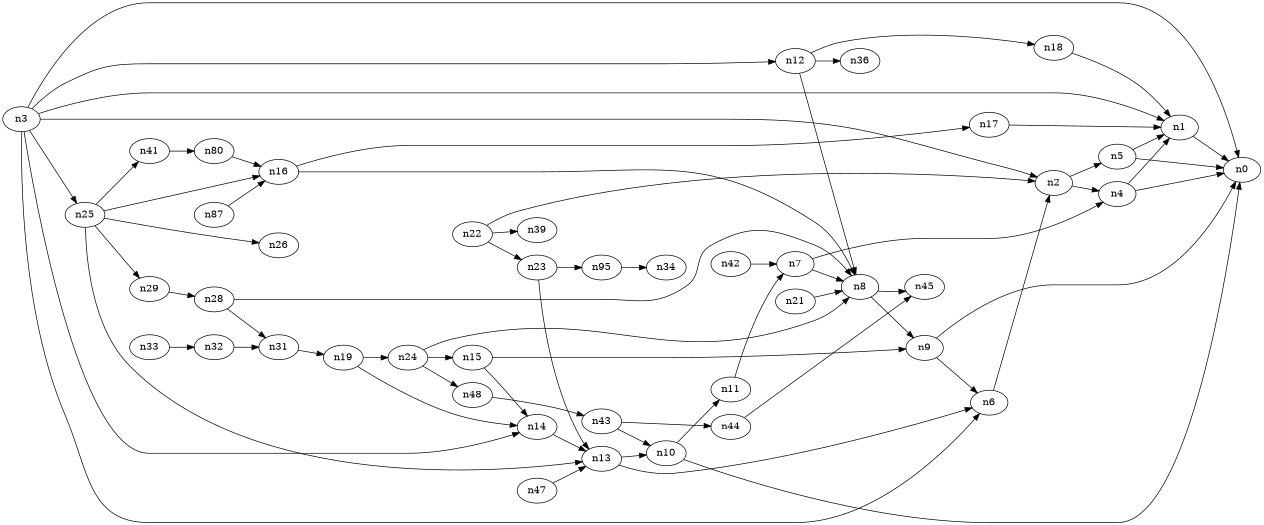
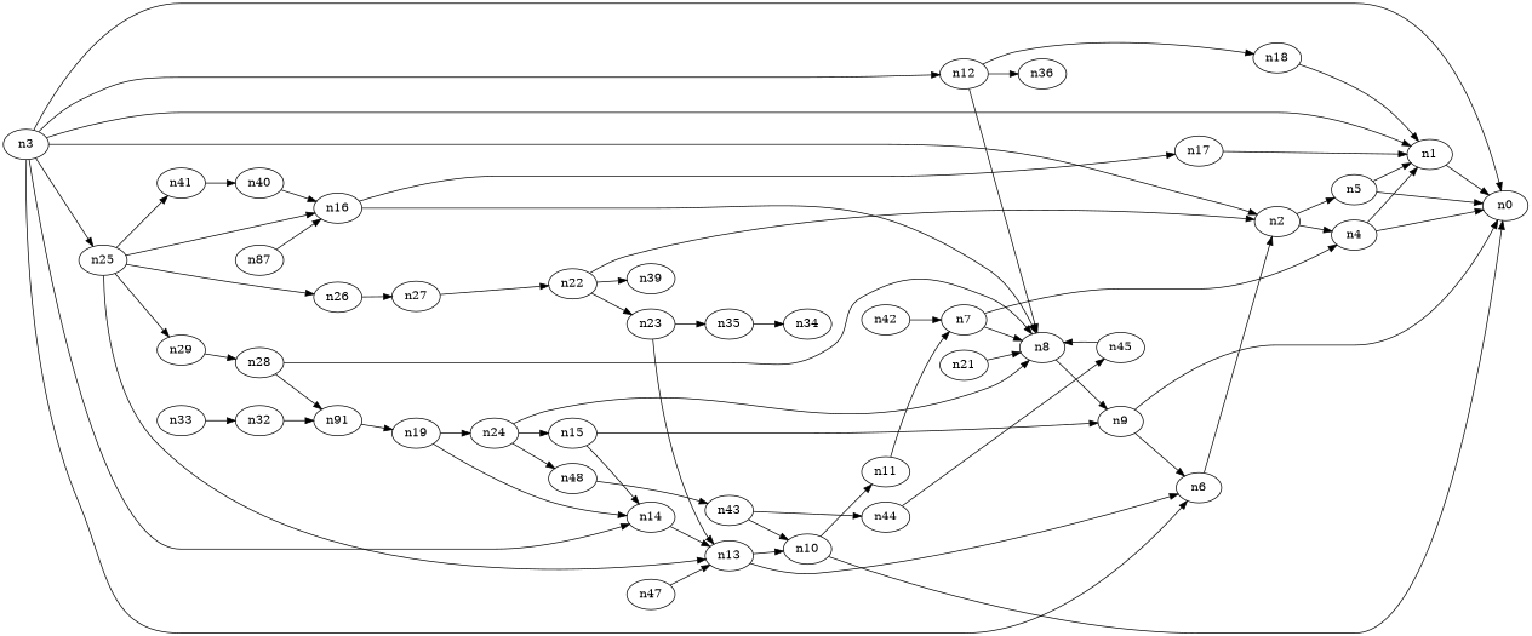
  digraph {
    rankdir=LR
    n1
    n0
    n2
    n4
    n5
    n3
    n6
    n12
    n14
    n25
    n8
    n18
    n36
    n13
    n16
    n26
    n29
    n41
    n9
    n10
    n17
+   n27
    n28
-   n40 [label=n80]
+   n40
    n7
    n11
    n15
    n19
    n24
    n48
    n21
    n43
    n22
    n23
    n39
-   n35 [label=n95]
+   n35
    n34
    n47
    n44
-   n31
+   n31 [label=n91]
    n42
    n33
    n32
    n37 [label=n87]
    n45
    n1 -> n0
    n2 -> n4
    n2 -> n5
    n4 -> n1
    n4 -> n0
    n5 -> n1
    n5 -> n0
    n3 -> n1
    n3 -> n0
    n3 -> n2
    n3 -> n6
    n3 -> n12
    n3 -> n14
    n3 -> n25
    n6 -> n2
    n12 -> n8
    n12 -> n18
    n12 -> n36
    n14 -> n13
    n25 -> n13
    n25 -> n16
    n25 -> n26
    n25 -> n29
    n25 -> n41
    n8 -> n9
    n18 -> n1
    n13 -> n6
    n13 -> n10
    n16 -> n8
    n16 -> n17
+   n26 -> n27
    n29 -> n28
    n41 -> n40
    n9 -> n0
    n9 -> n6
    n10 -> n0
    n10 -> n11
    n17 -> n1
+   n27 -> n22
    n28 -> n8
    n28 -> n31
    n40 -> n16
    n7 -> n4
    n7 -> n8
    n11 -> n7
    n15 -> n14
    n15 -> n9
    n19 -> n14
    n19 -> n24
    n24 -> n8
    n24 -> n15
    n24 -> n48
    n48 -> n43
    n21 -> n8
    n43 -> n10
    n43 -> n44
    n22 -> n2
    n22 -> n23
    n22 -> n39
    n23 -> n13
    n23 -> n35
    n35 -> n34
    n47 -> n13
    n44 -> n45
    n31 -> n19
    n42 -> n7
    n33 -> n32
    n32 -> n31
    n37 -> n16
-   n8 -> n45
+   n45 -> n8
  }
